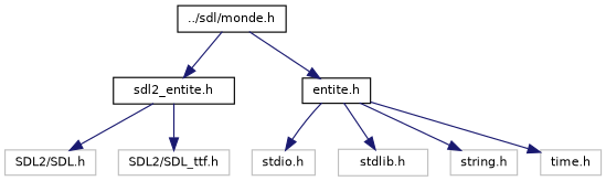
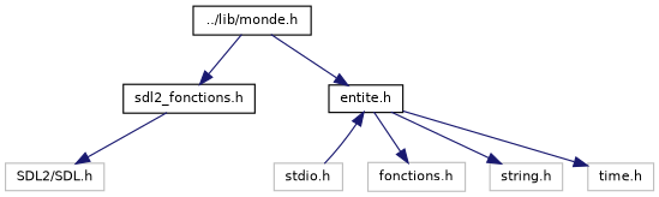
  digraph {
    node [color=grey75 fillcolor=white fontname=Helvetica fontsize=10 shape=record style=filled]
    edge [color=midnightblue fontname=Helvetica fontsize=10 labelfontname=Helvetica labelfontsize=10 style=solid]
-   n1 [height=0.2 label="stdlib.h" width=0.4]
+   n1 [height=0.2 label="fonctions.h" width=0.4]
    n2 [height=0.2 label="stdio.h" width=0.4]
-   n3 [color=black height=0.2 label="../sdl/monde.h" width=0.4]
-   n4 [color=black height=0.2 label="sdl2_entite.h" width=0.4]
+   n3 [color=black height=0.2 label="../lib/monde.h" width=0.4]
+   n4 [color=black height=0.2 label="sdl2_fonctions.h" width=0.4]
    n5 [color=black height=0.2 label="entite.h" width=0.4]
    n6 [height=0.2 label="SDL2/SDL.h" width=0.4]
-   n7 [height=0.2 label="SDL2/SDL_ttf.h" width=0.4]
    n8 [height=0.2 label="string.h" width=0.4]
    n9 [height=0.2 label="time.h" width=0.4]
    n3 -> n4
    n3 -> n5
    n4 -> n6
-   n4 -> n7
    n5 -> n1
-   n5 -> n2
+   n2 -> n5
    n5 -> n8
    n5 -> n9
  }
